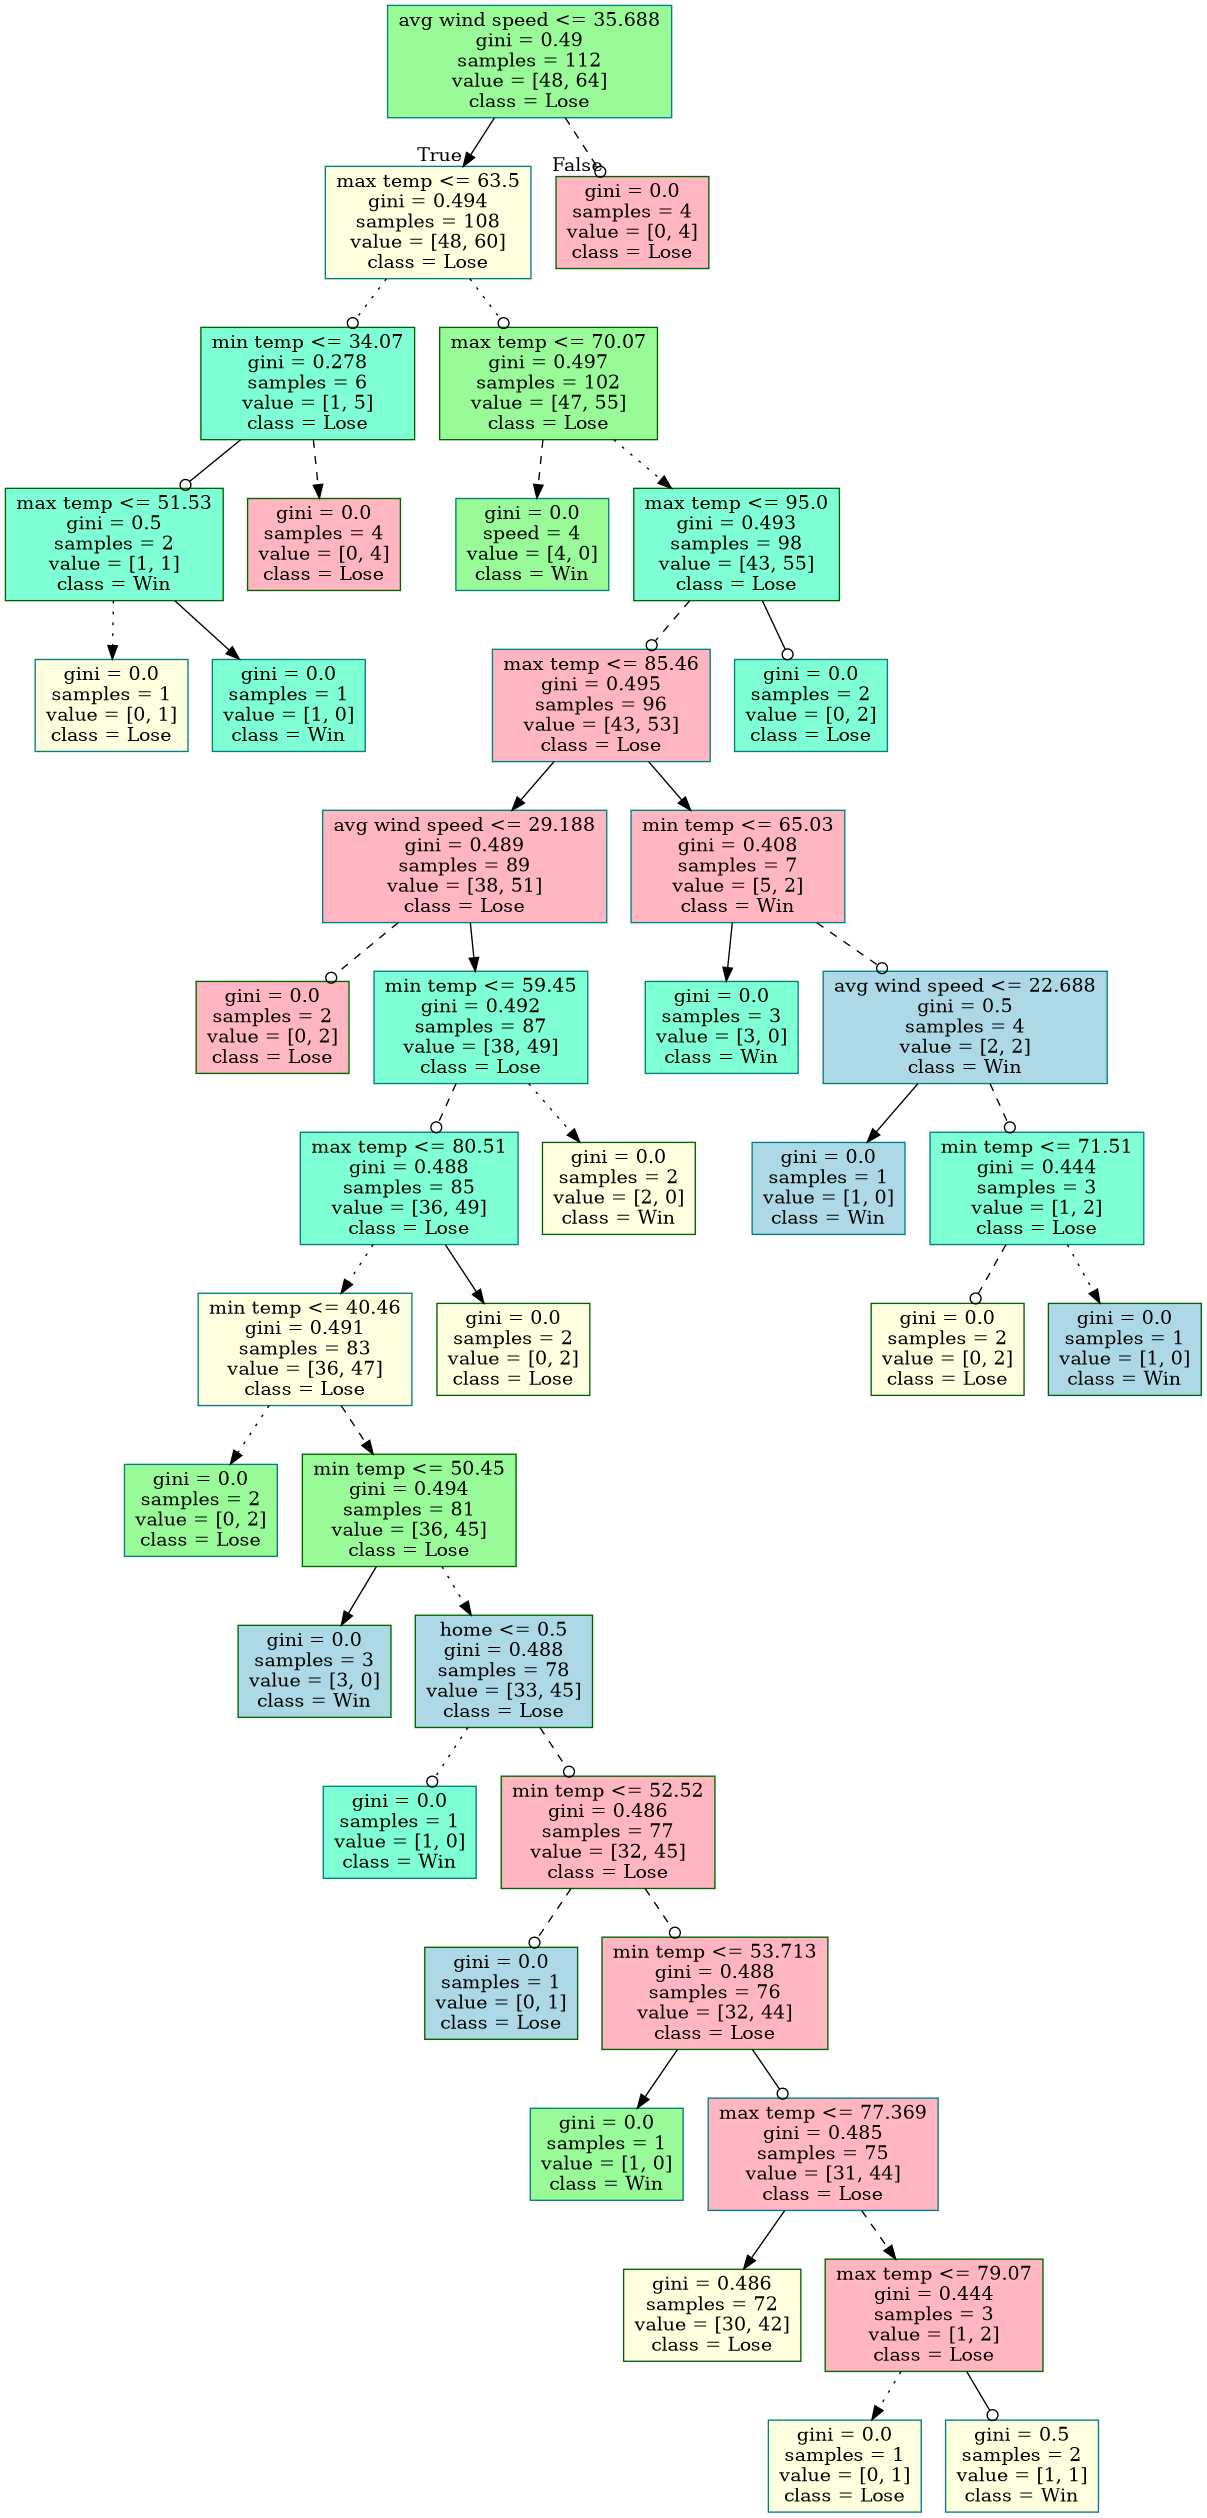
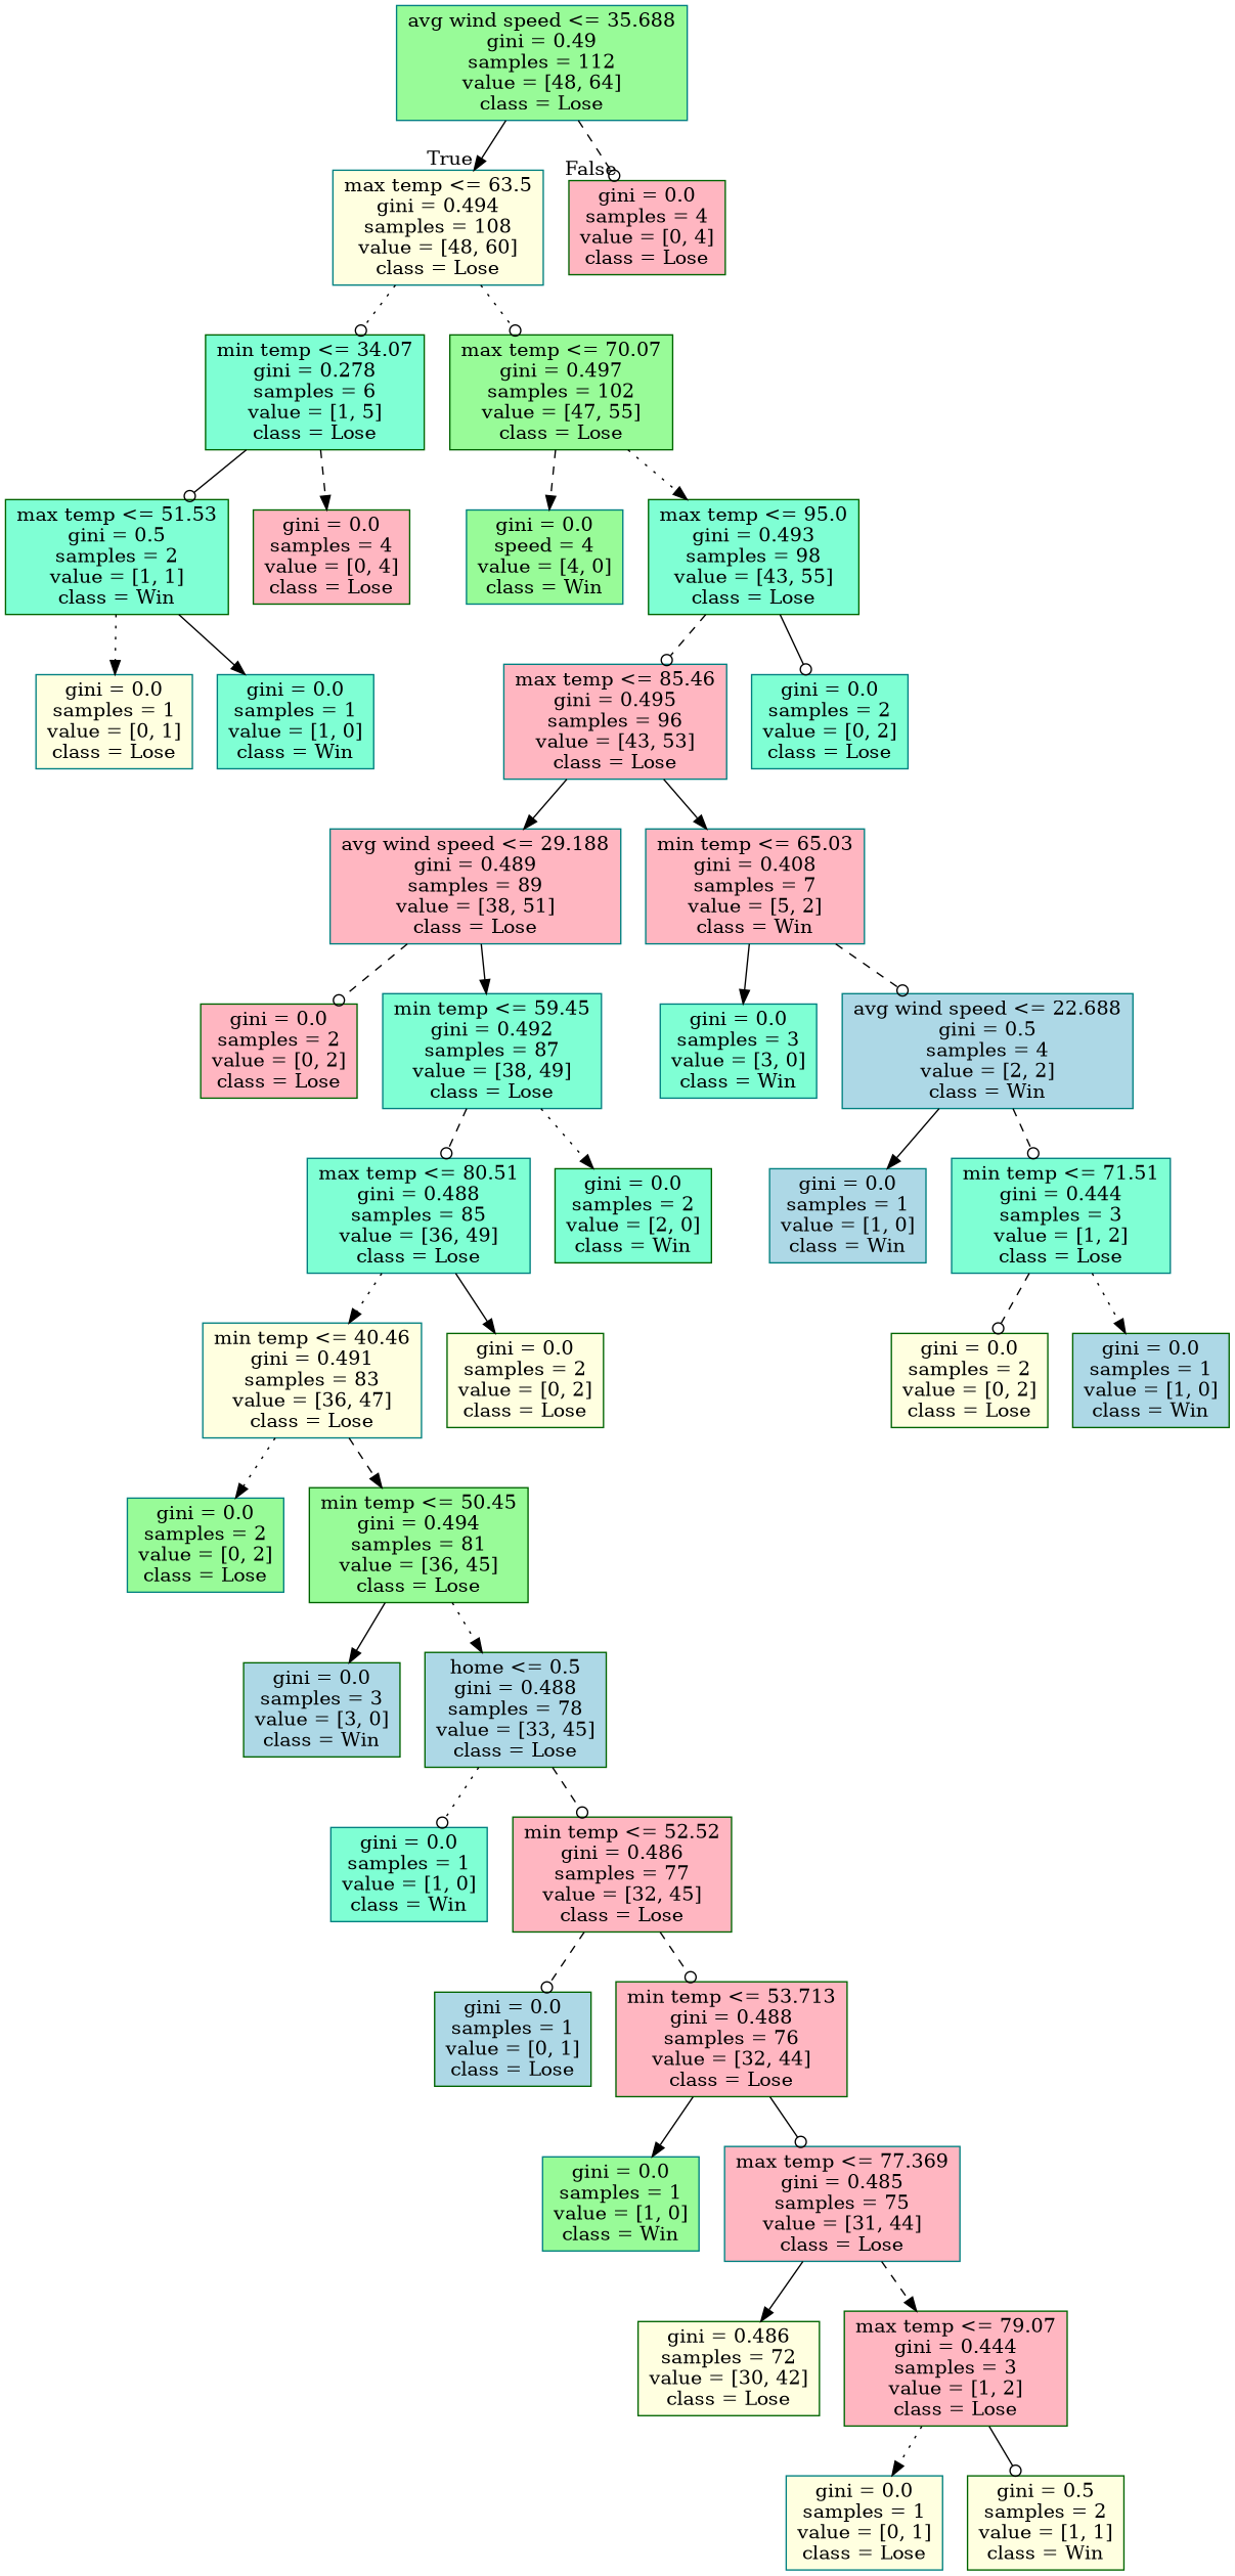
  digraph {
    node [color=teal fillcolor=lightpink shape=box style=filled]
    edge [arrowhead=normal style=solid]
    n1 [fillcolor=palegreen label="avg wind speed <= 35.688\ngini = 0.49\nsamples = 112\nvalue = [48, 64]\nclass = Lose"]
    n2 [fillcolor=lightyellow label="max temp <= 63.5\ngini = 0.494\nsamples = 108\nvalue = [48, 60]\nclass = Lose"]
    n3 [color=darkgreen label="gini = 0.0\nsamples = 4\nvalue = [0, 4]\nclass = Lose"]
    n4 [color=darkgreen fillcolor=aquamarine label="min temp <= 34.07\ngini = 0.278\nsamples = 6\nvalue = [1, 5]\nclass = Lose"]
    n5 [color=darkgreen fillcolor=palegreen label="max temp <= 70.07\ngini = 0.497\nsamples = 102\nvalue = [47, 55]\nclass = Lose"]
    n6 [color=darkgreen fillcolor=aquamarine label="max temp <= 51.53\ngini = 0.5\nsamples = 2\nvalue = [1, 1]\nclass = Win"]
    n7 [color=darkgreen label="gini = 0.0\nsamples = 4\nvalue = [0, 4]\nclass = Lose"]
    n8 [fillcolor=palegreen label="gini = 0.0\nspeed = 4\nvalue = [4, 0]\nclass = Win"]
    n9 [color=darkgreen fillcolor=aquamarine label="max temp <= 95.0\ngini = 0.493\nsamples = 98\nvalue = [43, 55]\nclass = Lose"]
    n10 [fillcolor=lightyellow label="gini = 0.0\nsamples = 1\nvalue = [0, 1]\nclass = Lose"]
    n11 [fillcolor=aquamarine label="gini = 0.0\nsamples = 1\nvalue = [1, 0]\nclass = Win"]
    n12 [label="max temp <= 85.46\ngini = 0.495\nsamples = 96\nvalue = [43, 53]\nclass = Lose"]
    n13 [fillcolor=aquamarine label="gini = 0.0\nsamples = 2\nvalue = [0, 2]\nclass = Lose"]
    n14 [label="avg wind speed <= 29.188\ngini = 0.489\nsamples = 89\nvalue = [38, 51]\nclass = Lose"]
    n15 [label="min temp <= 65.03\ngini = 0.408\nsamples = 7\nvalue = [5, 2]\nclass = Win"]
    n16 [color=darkgreen label="gini = 0.0\nsamples = 2\nvalue = [0, 2]\nclass = Lose"]
    n17 [fillcolor=aquamarine label="min temp <= 59.45\ngini = 0.492\nsamples = 87\nvalue = [38, 49]\nclass = Lose"]
    n18 [fillcolor=aquamarine label="gini = 0.0\nsamples = 3\nvalue = [3, 0]\nclass = Win"]
    n19 [fillcolor=lightblue label="avg wind speed <= 22.688\ngini = 0.5\nsamples = 4\nvalue = [2, 2]\nclass = Win"]
    n20 [fillcolor=aquamarine label="max temp <= 80.51\ngini = 0.488\nsamples = 85\nvalue = [36, 49]\nclass = Lose"]
-   n21 [color=darkgreen fillcolor=lightyellow label="gini = 0.0\nsamples = 2\nvalue = [2, 0]\nclass = Win"]
+   n21 [color=darkgreen fillcolor=aquamarine label="gini = 0.0\nsamples = 2\nvalue = [2, 0]\nclass = Win"]
    n22 [fillcolor=lightyellow label="min temp <= 40.46\ngini = 0.491\nsamples = 83\nvalue = [36, 47]\nclass = Lose"]
    n23 [color=darkgreen fillcolor=lightyellow label="gini = 0.0\nsamples = 2\nvalue = [0, 2]\nclass = Lose"]
    n24 [fillcolor=palegreen label="gini = 0.0\nsamples = 2\nvalue = [0, 2]\nclass = Lose"]
    n25 [color=darkgreen fillcolor=palegreen label="min temp <= 50.45\ngini = 0.494\nsamples = 81\nvalue = [36, 45]\nclass = Lose"]
    n26 [color=darkgreen fillcolor=lightblue label="gini = 0.0\nsamples = 3\nvalue = [3, 0]\nclass = Win"]
    n27 [color=darkgreen fillcolor=lightblue label="home <= 0.5\ngini = 0.488\nsamples = 78\nvalue = [33, 45]\nclass = Lose"]
    n28 [fillcolor=aquamarine label="gini = 0.0\nsamples = 1\nvalue = [1, 0]\nclass = Win"]
    n29 [color=darkgreen label="min temp <= 52.52\ngini = 0.486\nsamples = 77\nvalue = [32, 45]\nclass = Lose"]
    n30 [color=darkgreen fillcolor=lightblue label="gini = 0.0\nsamples = 1\nvalue = [0, 1]\nclass = Lose"]
    n31 [color=darkgreen label="min temp <= 53.713\ngini = 0.488\nsamples = 76\nvalue = [32, 44]\nclass = Lose"]
    n32 [fillcolor=palegreen label="gini = 0.0\nsamples = 1\nvalue = [1, 0]\nclass = Win"]
    n33 [label="max temp <= 77.369\ngini = 0.485\nsamples = 75\nvalue = [31, 44]\nclass = Lose"]
    n34 [color=darkgreen fillcolor=lightyellow label="gini = 0.486\nsamples = 72\nvalue = [30, 42]\nclass = Lose"]
    n35 [color=darkgreen label="max temp <= 79.07\ngini = 0.444\nsamples = 3\nvalue = [1, 2]\nclass = Lose"]
    n36 [fillcolor=lightyellow label="gini = 0.0\nsamples = 1\nvalue = [0, 1]\nclass = Lose"]
-   n37 [fillcolor=lightyellow label="gini = 0.5\nsamples = 2\nvalue = [1, 1]\nclass = Win"]
+   n37 [color=darkgreen fillcolor=lightyellow label="gini = 0.5\nsamples = 2\nvalue = [1, 1]\nclass = Win"]
    n38 [fillcolor=lightblue label="gini = 0.0\nsamples = 1\nvalue = [1, 0]\nclass = Win"]
    n39 [fillcolor=aquamarine label="min temp <= 71.51\ngini = 0.444\nsamples = 3\nvalue = [1, 2]\nclass = Lose"]
    n40 [color=darkgreen fillcolor=lightyellow label="gini = 0.0\nsamples = 2\nvalue = [0, 2]\nclass = Lose"]
    n41 [color=darkgreen fillcolor=lightblue label="gini = 0.0\nsamples = 1\nvalue = [1, 0]\nclass = Win"]
    n1 -> n2 [headlabel=True labelangle=45 labeldistance=2.5]
    n1 -> n3 [arrowhead=odot headlabel=False labelangle=-45 labeldistance=2.5 style=dashed]
    n2 -> n4 [arrowhead=odot style=dotted]
    n2 -> n5 [arrowhead=odot style=dotted]
    n4 -> n6 [arrowhead=odot]
    n4 -> n7 [style=dashed]
    n5 -> n8 [style=dashed]
    n5 -> n9 [style=dotted]
    n6 -> n10 [style=dotted]
    n6 -> n11
    n9 -> n12 [arrowhead=odot style=dashed]
    n9 -> n13 [arrowhead=odot]
    n12 -> n14
    n12 -> n15
    n14 -> n16 [arrowhead=odot style=dashed]
    n14 -> n17
    n15 -> n18
    n15 -> n19 [arrowhead=odot style=dashed]
    n17 -> n20 [arrowhead=odot style=dashed]
    n17 -> n21 [style=dotted]
    n19 -> n38
    n19 -> n39 [arrowhead=odot style=dashed]
    n20 -> n22 [style=dotted]
    n20 -> n23
    n22 -> n24 [style=dotted]
    n22 -> n25 [style=dashed]
    n25 -> n26
    n25 -> n27 [style=dotted]
    n27 -> n28 [arrowhead=odot style=dotted]
    n27 -> n29 [arrowhead=odot style=dashed]
    n29 -> n30 [arrowhead=odot style=dashed]
    n29 -> n31 [arrowhead=odot style=dashed]
    n31 -> n32
    n31 -> n33 [arrowhead=odot]
    n33 -> n34
    n33 -> n35 [style=dashed]
    n35 -> n36 [style=dotted]
    n35 -> n37 [arrowhead=odot]
    n39 -> n40 [arrowhead=odot style=dashed]
    n39 -> n41 [style=dotted]
  }
